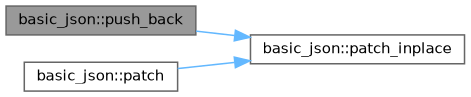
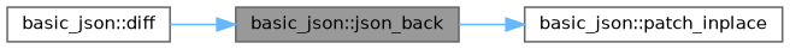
  digraph {
    rankdir=RL
    node [color=grey40 fillcolor=white fontname=Helvetica fontsize=10 shape=box style=filled]
    edge [color=steelblue1 dir=back fontname=Helvetica fontsize=10 labelfontname=Helvetica labelfontsize=10 style=solid]
-   n1 [color=gray40 fillcolor=grey60 fontcolor=black height=0.2 label="basic_json::push_back" width=0.4]
+   n1 [color=gray40 fillcolor=grey60 fontcolor=black height=0.2 label="basic_json::json_back" width=0.4]
+   n2 [height=0.2 label="basic_json::diff" width=0.4]
    n3 [height=0.2 label="basic_json::patch_inplace" width=0.4]
-   n4 [height=0.2 label="basic_json::patch" width=0.4]
+   n1 -> n2
    n3 -> n1
-   n3 -> n4
  }
